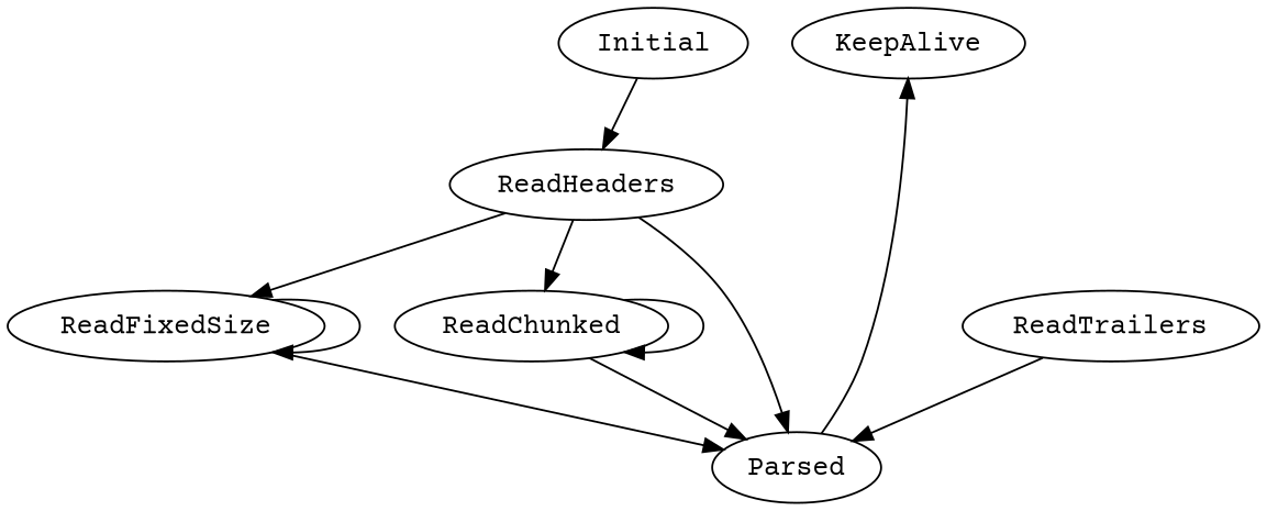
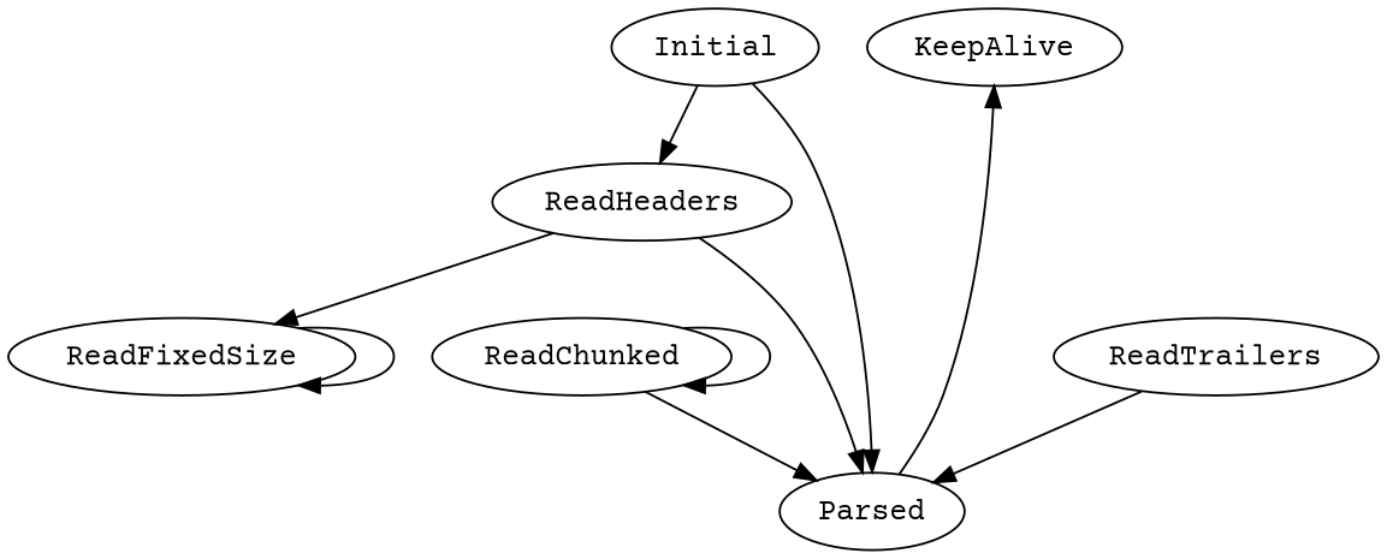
  digraph {
    fontname="Courier Prime"
    node [fontname="Courier Prime"]
    edge [fontname="Courier Prime"]
    Initial
    KeepAlive
    ReadFixedSize
    ReadChunked
    ReadHeaders
    Parsed
    ReadTrailers
    subgraph sub_1 {
      rank=same
      Initial
      KeepAlive
    }
    subgraph sub_2 {
      rank=same
      ReadFixedSize
      ReadChunked
    }
    Initial -> ReadHeaders
    ReadFixedSize -> ReadFixedSize
-   ReadFixedSize -> Parsed
+   Initial -> Parsed
    ReadChunked -> ReadChunked
    ReadChunked -> Parsed
    ReadHeaders -> ReadFixedSize
-   ReadHeaders -> ReadChunked
    ReadHeaders -> Parsed
    Parsed -> KeepAlive
    ReadTrailers -> Parsed
  }
